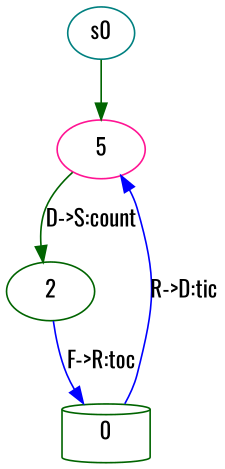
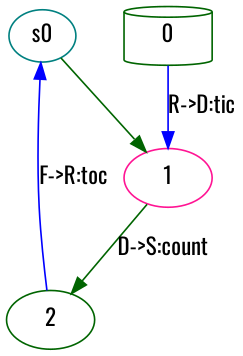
  digraph {
    fontname=Oswald
    node [color=darkgreen fontname=Oswald shape=ellipse]
    edge [color=darkgreen fontname=Oswald]
    s0 [color=teal height=0 width=0]
-   1 [color=deeppink label=5]
+   1 [color=deeppink]
    0 [shape=cylinder]
    2
    s0 -> 1
    1 -> 2 [label="D->S:count"]
    0 -> 1 [color=blue label="R->D:tic"]
-   2 -> 0 [color=blue label="F->R:toc"]
+   2 -> s0 [color=blue label="F->R:toc"]
  }
